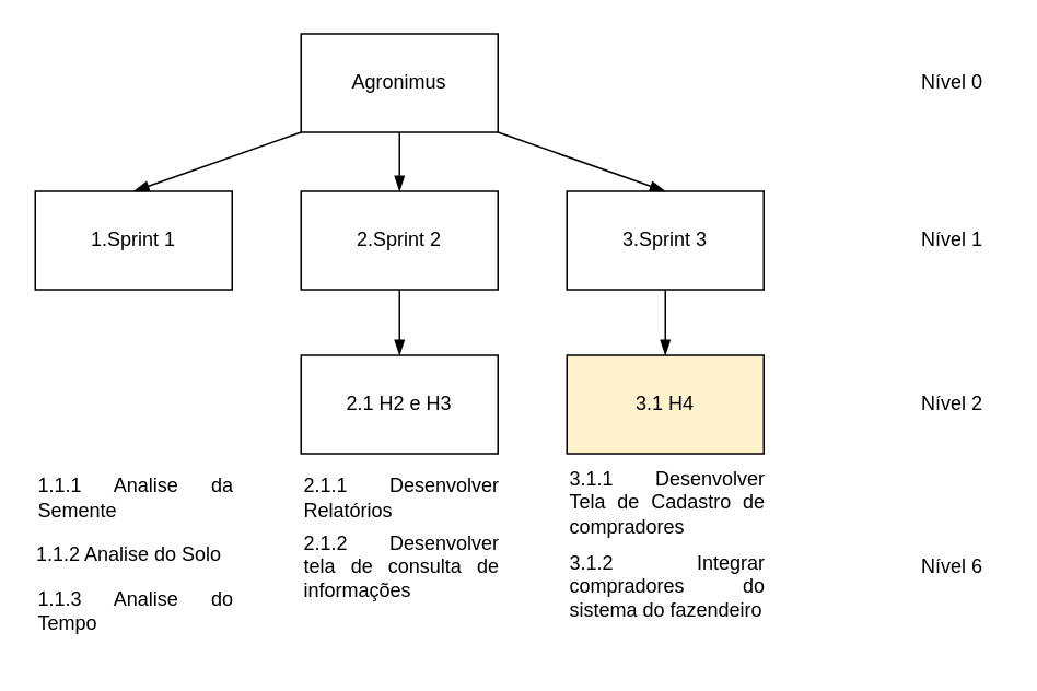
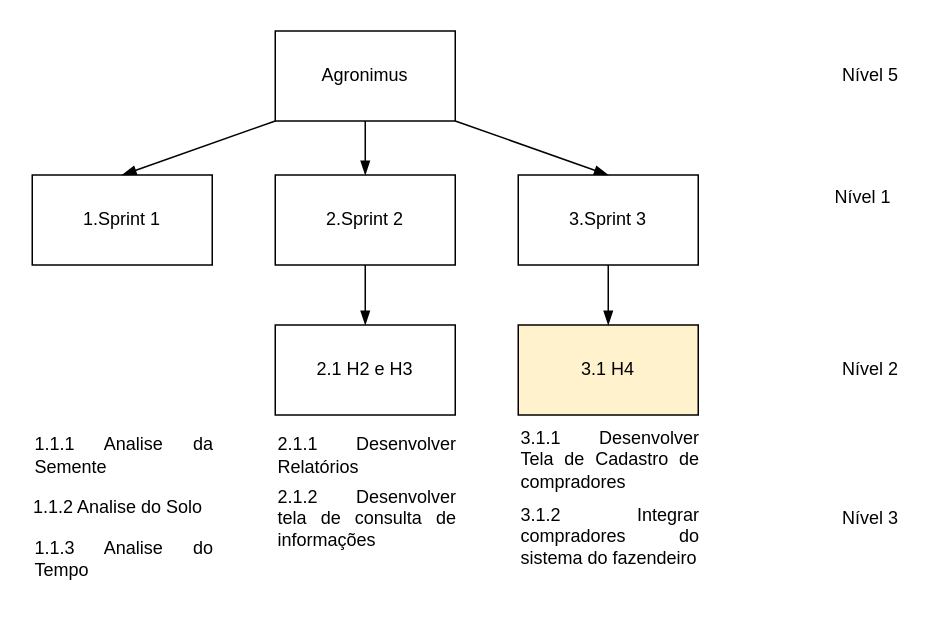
  <mxCell id="0" />
  <mxCell id="1" parent="0" />
  <mxCell id="2" value="Agronimus" style="rounded=0;whiteSpace=wrap;html=1;hachureGap=4;" vertex="1" parent="1"><mxGeometry x="183" y="20" width="120" height="60" as="geometry" /></mxCell>
  <mxCell id="3" value="1.Sprint 1" style="rounded=0;whiteSpace=wrap;html=1;hachureGap=4;" vertex="1" parent="1"><mxGeometry x="21" y="116" width="120" height="60" as="geometry" /></mxCell>
  <mxCell id="4" value="2.Sprint 2" style="rounded=0;whiteSpace=wrap;html=1;hachureGap=4;" vertex="1" parent="1"><mxGeometry x="183" y="116" width="120" height="60" as="geometry" /></mxCell>
  <mxCell id="5" value="3.Sprint 3" style="rounded=0;whiteSpace=wrap;html=1;hachureGap=4;" vertex="1" parent="1"><mxGeometry x="345" y="116" width="120" height="60" as="geometry" /></mxCell>
  <mxCell id="6" value="" style="endArrow=blockThin;html=1;rounded=0;startSize=14;endSize=7;sourcePerimeterSpacing=8;targetPerimeterSpacing=8;curved=1;exitX=0;exitY=1;exitDx=0;exitDy=0;entryX=0.5;entryY=0;entryDx=0;entryDy=0;endFill=1;" edge="1" parent="1" source="2" target="3"><mxGeometry width="50" height="50" relative="1" as="geometry"><mxPoint x="193" y="60" as="sourcePoint" /><mxPoint x="9" y="126" as="targetPoint" /></mxGeometry></mxCell>
  <mxCell id="7" value="" style="endArrow=blockThin;html=1;rounded=0;startSize=14;endSize=7;sourcePerimeterSpacing=8;targetPerimeterSpacing=8;curved=1;exitX=0.5;exitY=1;exitDx=0;exitDy=0;entryX=0.5;entryY=0;entryDx=0;entryDy=0;endFill=1;" edge="1" parent="1" source="2" target="4"><mxGeometry width="50" height="50" relative="1" as="geometry"><mxPoint x="193" y="90" as="sourcePoint" /><mxPoint x="171" y="126" as="targetPoint" /></mxGeometry></mxCell>
  <mxCell id="8" value="" style="endArrow=blockThin;html=1;rounded=0;startSize=14;endSize=7;sourcePerimeterSpacing=8;targetPerimeterSpacing=8;curved=1;exitX=1;exitY=1;exitDx=0;exitDy=0;entryX=0.5;entryY=0;entryDx=0;entryDy=0;endFill=1;" edge="1" parent="1" source="2" target="5"><mxGeometry width="50" height="50" relative="1" as="geometry"><mxPoint x="203" y="100" as="sourcePoint" /><mxPoint x="181" y="136" as="targetPoint" /></mxGeometry></mxCell>
  <mxCell id="9" value="2.1 H2 e H3" style="rounded=0;whiteSpace=wrap;html=1;hachureGap=4;" vertex="1" parent="1"><mxGeometry x="183" y="216" width="120" height="60" as="geometry" /></mxCell>
  <mxCell id="10" value="3.1 H4" style="rounded=0;whiteSpace=wrap;html=1;hachureGap=4;fillColor=#fff2cc;" vertex="1" parent="1"><mxGeometry x="345" y="216" width="120" height="60" as="geometry" /></mxCell>
  <mxCell id="11" value="" style="endArrow=blockThin;html=1;rounded=0;startSize=14;endSize=7;sourcePerimeterSpacing=8;targetPerimeterSpacing=8;curved=1;exitX=0.5;exitY=1;exitDx=0;exitDy=0;entryX=0.5;entryY=0;entryDx=0;entryDy=0;endFill=1;" edge="1" parent="1" source="4" target="9"><mxGeometry width="50" height="50" relative="1" as="geometry"><mxPoint x="231" y="186" as="sourcePoint" /><mxPoint x="231" y="226" as="targetPoint" /></mxGeometry></mxCell>
  <mxCell id="12" value="" style="endArrow=blockThin;html=1;rounded=0;startSize=14;endSize=7;sourcePerimeterSpacing=8;targetPerimeterSpacing=8;curved=1;exitX=0.5;exitY=1;exitDx=0;exitDy=0;entryX=0.5;entryY=0;entryDx=0;entryDy=0;endFill=1;" edge="1" parent="1" source="5" target="10"><mxGeometry width="50" height="50" relative="1" as="geometry"><mxPoint x="391" y="196" as="sourcePoint" /><mxPoint x="391" y="236" as="targetPoint" /></mxGeometry></mxCell>
  <mxCell id="13" value="&lt;div style=&quot;text-align: justify;&quot;&gt;&lt;span style=&quot;background-color: initial;&quot;&gt;1.1.1 Analise da Semente&lt;/span&gt;&lt;/div&gt;" style="text;html=1;strokeColor=none;fillColor=none;align=left;verticalAlign=middle;whiteSpace=wrap;rounded=0;hachureGap=4;" vertex="1" parent="1"><mxGeometry x="21" y="276" width="121" height="54" as="geometry" /></mxCell>
  <mxCell id="14" value="&lt;div style=&quot;text-align: justify;&quot;&gt;&lt;span style=&quot;background-color: initial;&quot;&gt;1.1.2 Analise do Solo&lt;/span&gt;&lt;/div&gt;" style="text;html=1;strokeColor=none;fillColor=none;align=left;verticalAlign=middle;whiteSpace=wrap;rounded=0;hachureGap=4;" vertex="1" parent="1"><mxGeometry x="20" y="311" width="121" height="54" as="geometry" /></mxCell>
  <mxCell id="15" value="&lt;div style=&quot;text-align: justify;&quot;&gt;&lt;span style=&quot;background-color: initial;&quot;&gt;1.1.3 Analise do Tempo&lt;/span&gt;&lt;/div&gt;" style="text;html=1;strokeColor=none;fillColor=none;align=left;verticalAlign=middle;whiteSpace=wrap;rounded=0;hachureGap=4;" vertex="1" parent="1"><mxGeometry x="21" y="345" width="121" height="54" as="geometry" /></mxCell>
  <mxCell id="16" value="&lt;div style=&quot;text-align: justify;&quot;&gt;&lt;span style=&quot;background-color: initial;&quot;&gt;2.1.1 Desenvolver Relatórios&lt;/span&gt;&lt;/div&gt;" style="text;html=1;strokeColor=none;fillColor=none;align=left;verticalAlign=middle;whiteSpace=wrap;rounded=0;hachureGap=4;" vertex="1" parent="1"><mxGeometry x="183" y="276" width="121" height="54" as="geometry" /></mxCell>
  <mxCell id="17" value="&lt;div style=&quot;text-align: justify;&quot;&gt;&lt;span style=&quot;background-color: initial;&quot;&gt;2.1.2 Desenvolver tela de consulta de informações&lt;/span&gt;&lt;/div&gt;" style="text;html=1;strokeColor=none;fillColor=none;align=left;verticalAlign=middle;whiteSpace=wrap;rounded=0;hachureGap=4;" vertex="1" parent="1"><mxGeometry x="183" y="318" width="121" height="54" as="geometry" /></mxCell>
  <mxCell id="18" value="&lt;div style=&quot;text-align: justify;&quot;&gt;&lt;span style=&quot;background-color: initial;&quot;&gt;3.1.1 Desenvolver Tela de Cadastro de compradores&lt;/span&gt;&lt;/div&gt;" style="text;html=1;strokeColor=none;fillColor=none;align=left;verticalAlign=middle;whiteSpace=wrap;rounded=0;hachureGap=4;" vertex="1" parent="1"><mxGeometry x="345" y="279" width="121" height="54" as="geometry" /></mxCell>
  <mxCell id="19" value="&lt;div style=&quot;text-align: justify;&quot;&gt;&lt;span style=&quot;background-color: initial;&quot;&gt;3.1.2 Integrar compradores do sistema do fazendeiro&lt;/span&gt;&lt;/div&gt;" style="text;html=1;strokeColor=none;fillColor=none;align=left;verticalAlign=middle;whiteSpace=wrap;rounded=0;hachureGap=4;" vertex="1" parent="1"><mxGeometry x="345" y="330" width="121" height="54" as="geometry" /></mxCell>
- <mxCell id="20" value="Nível 0" style="text;html=1;strokeColor=none;fillColor=none;align=center;verticalAlign=middle;whiteSpace=wrap;rounded=0;hachureGap=4;" vertex="1" parent="1"><mxGeometry x="550" y="35" width="60" height="30" as="geometry" /></mxCell>
- <mxCell id="21" value="Nível 1" style="text;html=1;strokeColor=none;fillColor=none;align=center;verticalAlign=middle;whiteSpace=wrap;rounded=0;hachureGap=4;" vertex="1" parent="1"><mxGeometry x="550" y="131" width="60" height="30" as="geometry" /></mxCell>
+ <mxCell id="20" value="Nível 5" style="text;html=1;strokeColor=none;fillColor=none;align=center;verticalAlign=middle;whiteSpace=wrap;rounded=0;hachureGap=4;" vertex="1" parent="1"><mxGeometry x="550" y="35" width="60" height="30" as="geometry" /></mxCell>
+ <mxCell id="21" value="Nível 1" style="text;html=1;strokeColor=none;fillColor=none;align=center;verticalAlign=middle;whiteSpace=wrap;rounded=0;hachureGap=4;" vertex="1" parent="1"><mxGeometry x="545" y="116" width="60" height="30" as="geometry" /></mxCell>
  <mxCell id="22" value="Nível 2" style="text;html=1;strokeColor=none;fillColor=none;align=center;verticalAlign=middle;whiteSpace=wrap;rounded=0;hachureGap=4;" vertex="1" parent="1"><mxGeometry x="550" y="231" width="60" height="30" as="geometry" /></mxCell>
- <mxCell id="23" value="Nível 6" style="text;html=1;strokeColor=none;fillColor=none;align=center;verticalAlign=middle;whiteSpace=wrap;rounded=0;hachureGap=4;" vertex="1" parent="1"><mxGeometry x="550" y="330" width="60" height="30" as="geometry" /></mxCell>
+ <mxCell id="23" value="Nível 3" style="text;html=1;strokeColor=none;fillColor=none;align=center;verticalAlign=middle;whiteSpace=wrap;rounded=0;hachureGap=4;" vertex="1" parent="1"><mxGeometry x="550" y="330" width="60" height="30" as="geometry" /></mxCell>
